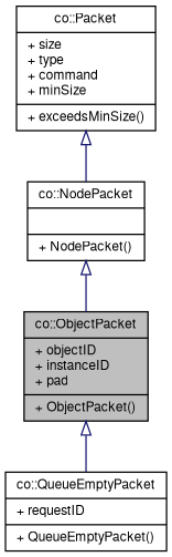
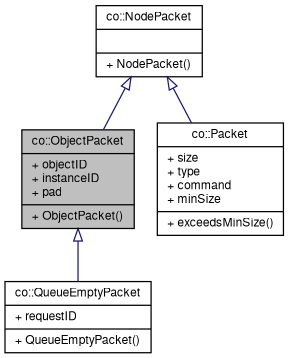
  digraph {
    node [color=black fillcolor=white fontname=FreeSans fontsize=10 shape=record style=filled]
    edge [arrowtail=onormal color=midnightblue dir=back fontname=FreeSans fontsize=10 labelfontname=FreeSans labelfontsize=10 style=solid]
    n1 [fillcolor=grey75 fontcolor=black height=0.2 label="{co::ObjectPacket\n|+ objectID\l+ instanceID\l+ pad\l|+ ObjectPacket()\l}" width=0.4]
    n2 [height=0.2 label="{co::QueueEmptyPacket\n|+ requestID\l|+ QueueEmptyPacket()\l}" width=0.4]
    n3 [height=0.2 label="{co::NodePacket\n||+ NodePacket()\l}" width=0.4]
    n4 [height=0.2 label="{co::Packet\n|+ size\l+ type\l+ command\l+ minSize\l|+ exceedsMinSize()\l}" width=0.4]
    n1 -> n2
    n3 -> n1
-   n4 -> n3
+   n3 -> n4
  }
